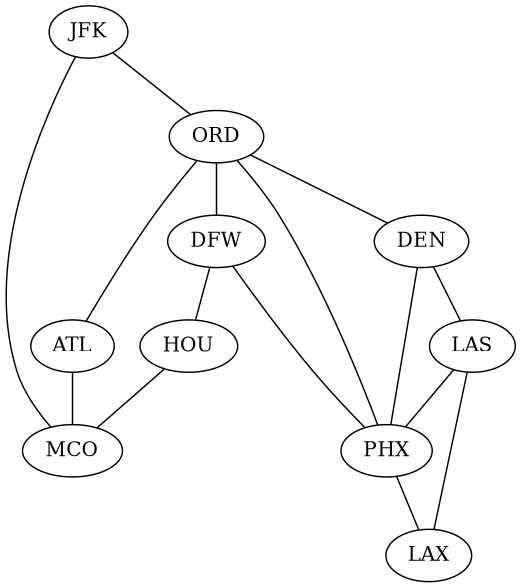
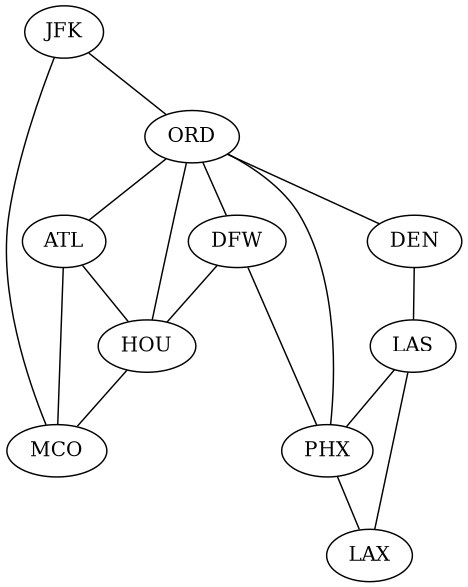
  graph {
    JFK
    MCO
    ORD
    ATL
    DEN
    HOU
    DFW
    PHX
    LAS
    LAX
    JFK -- MCO
    JFK -- ORD
    ORD -- ATL
    ORD -- DEN
+   ORD -- HOU
    ORD -- DFW
    ORD -- PHX
    ATL -- MCO
-   DEN -- PHX
+   ATL -- HOU
    DEN -- LAS
    HOU -- MCO
    DFW -- HOU
    DFW -- PHX
    PHX -- LAX
    LAS -- PHX
    LAS -- LAX
  }
